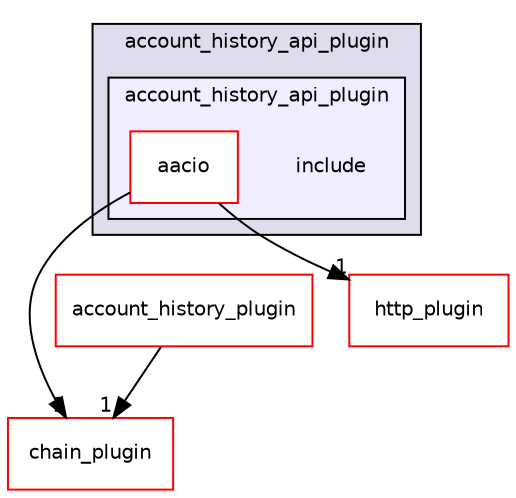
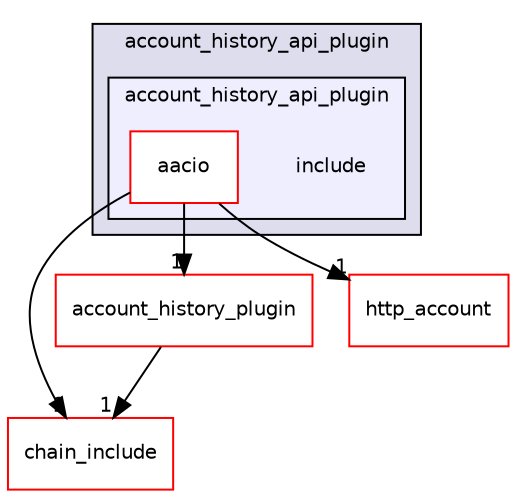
  digraph {
    compound=true
    node [fontname=Helvetica fontsize=10 shape=box color=red fillcolor=white style=filled]
    edge [headlabel=1 labeldistance=1.5 labelfontname=Helvetica labelfontsize=10]
    n1 [label=include shape=plaintext color="" fillcolor="" style=""]
    n2 [label=aacio]
-   n3 [label=chain_plugin]
+   n3 [label=chain_include]
    n4 [label=account_history_plugin]
-   n5 [label=http_plugin]
+   n5 [label=http_account]
    subgraph cluster_1 {
      bgcolor="#ddddee"
      fontname=Helvetica
      fontsize=10
      label=account_history_api_plugin
      pencolor=black
      subgraph cluster_2 {
        bgcolor="#eeeeff"
        fontname=Helvetica
        fontsize=10
        pencolor=black
        n1
        n2
      }
    }
    n2 -> n3
+   n2 -> n4
    n2 -> n5
    n4 -> n3
  }
